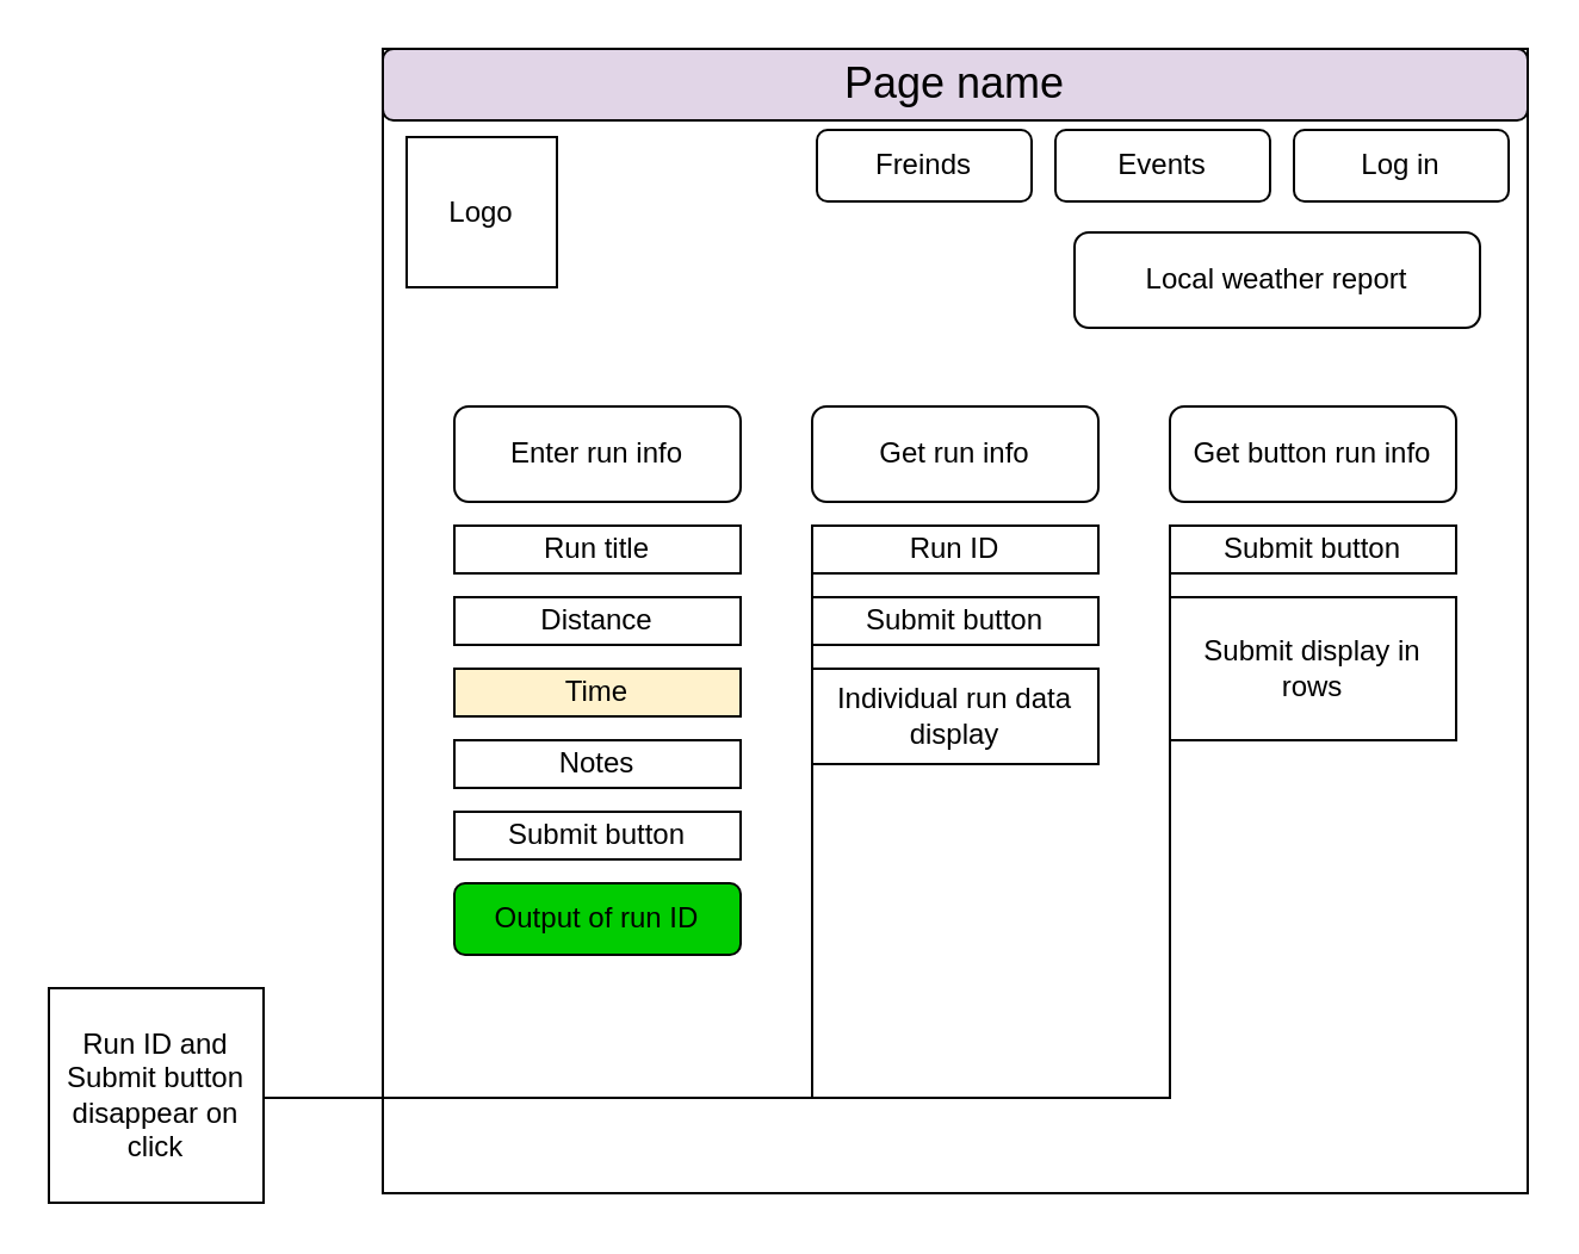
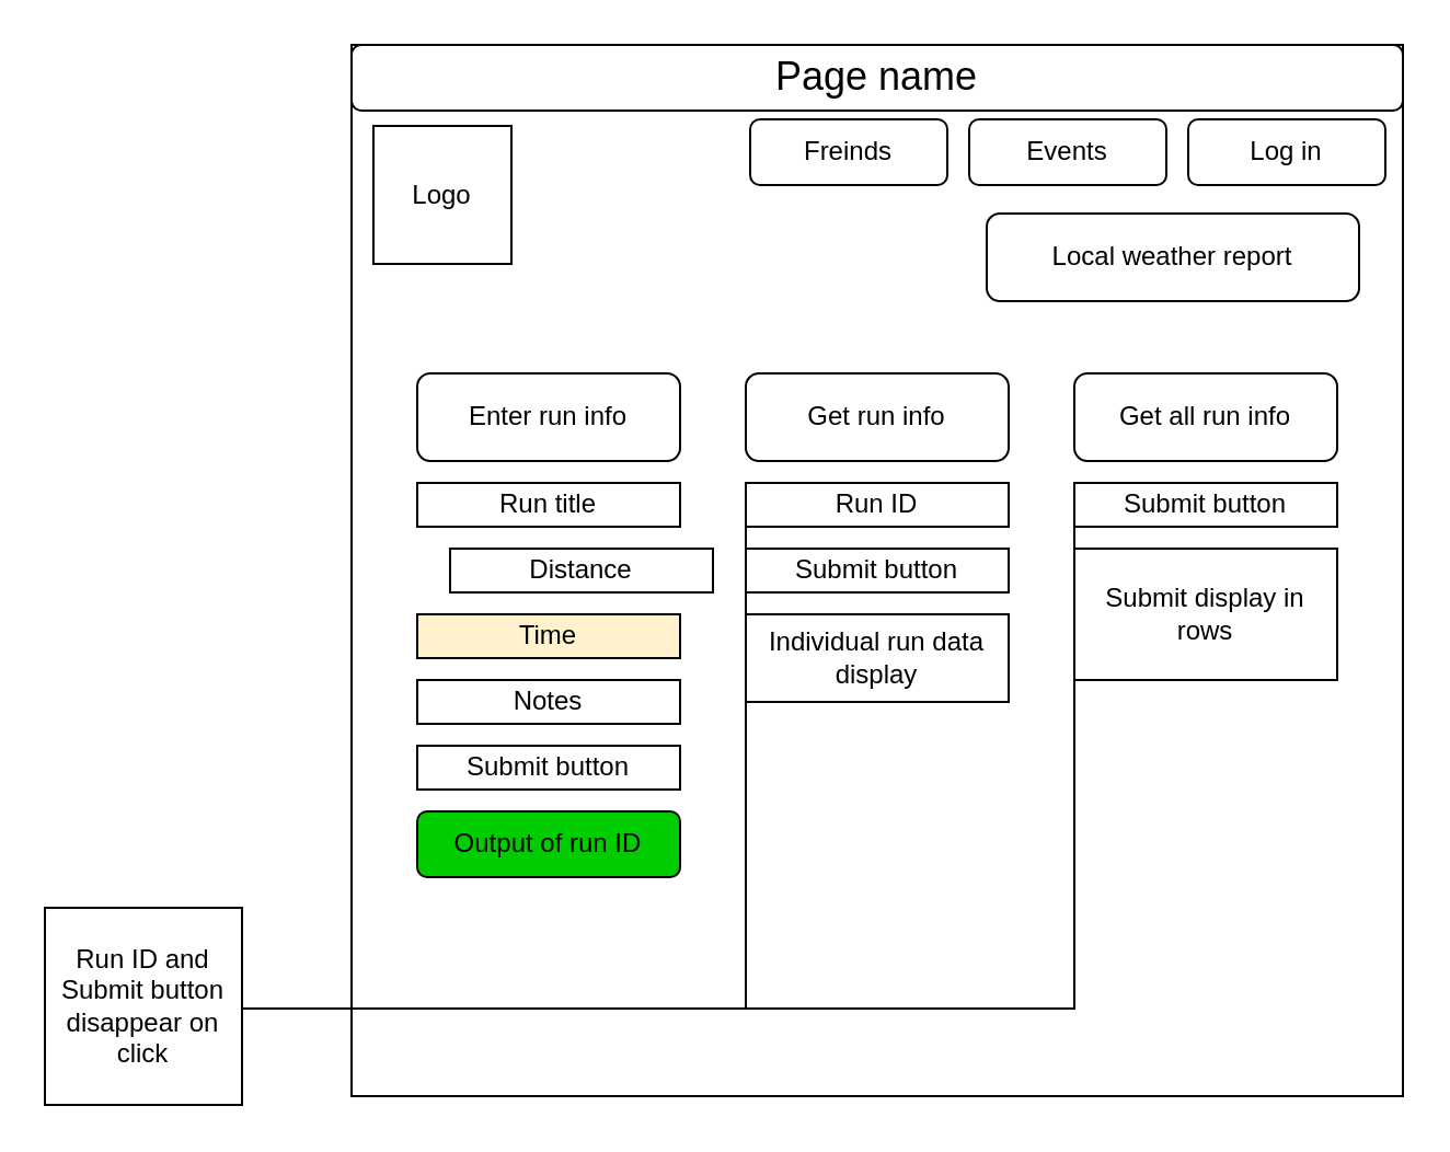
  <mxCell id="0" />
  <mxCell id="1" parent="0" />
  <mxCell id="2" value="" style="whiteSpace=wrap;html=1;aspect=fixed;" vertex="1" parent="1"><mxGeometry x="160" y="20" width="480" height="480" as="geometry" /></mxCell>
- <mxCell id="3" value="&lt;span style=&quot;font-size: 18px;&quot;&gt;Page name&lt;/span&gt;" style="rounded=1;whiteSpace=wrap;html=1;fillColor=#e1d5e7;" vertex="1" parent="1"><mxGeometry x="160" y="20" width="480" height="30" as="geometry" /></mxCell>
+ <mxCell id="3" value="&lt;span style=&quot;font-size: 18px;&quot;&gt;Page name&lt;/span&gt;" style="rounded=1;whiteSpace=wrap;html=1;" vertex="1" parent="1"><mxGeometry x="160" y="20" width="480" height="30" as="geometry" /></mxCell>
  <mxCell id="4" value="Enter run info" style="rounded=1;whiteSpace=wrap;html=1;" vertex="1" parent="1"><mxGeometry x="190" y="170" width="120" height="40" as="geometry" /></mxCell>
  <mxCell id="5" value="Logo" style="whiteSpace=wrap;html=1;aspect=fixed;" vertex="1" parent="1"><mxGeometry x="170" y="57" width="63" height="63" as="geometry" /></mxCell>
  <mxCell id="6" value="Run title" style="rounded=0;whiteSpace=wrap;html=1;" vertex="1" parent="1"><mxGeometry x="190" y="220" width="120" height="20" as="geometry" /></mxCell>
- <mxCell id="7" value="Distance" style="rounded=0;whiteSpace=wrap;html=1;" vertex="1" parent="1"><mxGeometry x="190" y="250" width="120" height="20" as="geometry" /></mxCell>
+ <mxCell id="7" value="Distance" style="rounded=0;whiteSpace=wrap;html=1;" vertex="1" parent="1"><mxGeometry x="205" y="250" width="120" height="20" as="geometry" /></mxCell>
  <mxCell id="8" value="Time" style="rounded=0;whiteSpace=wrap;html=1;fillColor=#fff2cc;" vertex="1" parent="1"><mxGeometry x="190" y="280" width="120" height="20" as="geometry" /></mxCell>
  <mxCell id="9" value="Notes" style="rounded=0;whiteSpace=wrap;html=1;" vertex="1" parent="1"><mxGeometry x="190" y="310" width="120" height="20" as="geometry" /></mxCell>
  <mxCell id="10" value="Get run info" style="rounded=1;whiteSpace=wrap;html=1;" vertex="1" parent="1"><mxGeometry x="340" y="170" width="120" height="40" as="geometry" /></mxCell>
  <mxCell id="11" value="Output of run ID" style="rounded=1;whiteSpace=wrap;html=1;fillColor=#00CC00;" vertex="1" parent="1"><mxGeometry x="190" y="370" width="120" height="30" as="geometry" /></mxCell>
  <mxCell id="12" value="Run ID" style="rounded=0;whiteSpace=wrap;html=1;" vertex="1" parent="1"><mxGeometry x="340" y="220" width="120" height="20" as="geometry" /></mxCell>
  <mxCell id="13" value="Submit button" style="rounded=0;whiteSpace=wrap;html=1;" vertex="1" parent="1"><mxGeometry x="190" y="340" width="120" height="20" as="geometry" /></mxCell>
  <mxCell id="14" value="Submit button" style="rounded=0;whiteSpace=wrap;html=1;" vertex="1" parent="1"><mxGeometry x="340" y="250" width="120" height="20" as="geometry" /></mxCell>
  <mxCell id="15" value="Local weather report" style="rounded=1;whiteSpace=wrap;html=1;" vertex="1" parent="1"><mxGeometry x="450" y="97" width="170" height="40" as="geometry" /></mxCell>
  <mxCell id="16" value="Log in" style="rounded=1;whiteSpace=wrap;html=1;" vertex="1" parent="1"><mxGeometry x="542" y="54" width="90" height="30" as="geometry" /></mxCell>
- <mxCell id="17" value="Get button run info" style="rounded=1;whiteSpace=wrap;html=1;" vertex="1" parent="1"><mxGeometry x="490" y="170" width="120" height="40" as="geometry" /></mxCell>
+ <mxCell id="17" value="Get all run info" style="rounded=1;whiteSpace=wrap;html=1;" vertex="1" parent="1"><mxGeometry x="490" y="170" width="120" height="40" as="geometry" /></mxCell>
  <mxCell id="18" value="Submit button" style="rounded=0;whiteSpace=wrap;html=1;" vertex="1" parent="1"><mxGeometry x="490" y="220" width="120" height="20" as="geometry" /></mxCell>
  <mxCell id="19" value="Submit display in rows" style="rounded=0;whiteSpace=wrap;html=1;" vertex="1" parent="1"><mxGeometry x="490" y="250" width="120" height="60" as="geometry" /></mxCell>
  <mxCell id="20" value="Individual run data display" style="rounded=0;whiteSpace=wrap;html=1;" vertex="1" parent="1"><mxGeometry x="340" y="280" width="120" height="40" as="geometry" /></mxCell>
  <mxCell id="21" value="" style="endArrow=none;html=1;rounded=0;entryX=0;entryY=0.5;entryDx=0;entryDy=0;" edge="1" parent="1" target="12"><mxGeometry width="50" height="50" relative="1" as="geometry"><mxPoint x="100" y="460" as="sourcePoint" /><mxPoint x="440" y="230" as="targetPoint" /><Array as="points"><mxPoint x="340" y="460" /></Array></mxGeometry></mxCell>
  <mxCell id="22" value="Run ID and Submit button disappear on click" style="whiteSpace=wrap;html=1;aspect=fixed;" vertex="1" parent="1"><mxGeometry x="20" y="414" width="90" height="90" as="geometry" /></mxCell>
  <mxCell id="23" value="" style="endArrow=none;html=1;rounded=0;entryX=0;entryY=1;entryDx=0;entryDy=0;" edge="1" parent="1" target="18"><mxGeometry width="50" height="50" relative="1" as="geometry"><mxPoint x="340" y="460" as="sourcePoint" /><mxPoint x="440" y="230" as="targetPoint" /><Array as="points"><mxPoint x="490" y="460" /></Array></mxGeometry></mxCell>
  <mxCell id="24" value="Events" style="rounded=1;whiteSpace=wrap;html=1;" vertex="1" parent="1"><mxGeometry x="442" y="54" width="90" height="30" as="geometry" /></mxCell>
  <mxCell id="25" value="Freinds" style="rounded=1;whiteSpace=wrap;html=1;" vertex="1" parent="1"><mxGeometry x="342" y="54" width="90" height="30" as="geometry" /></mxCell>
